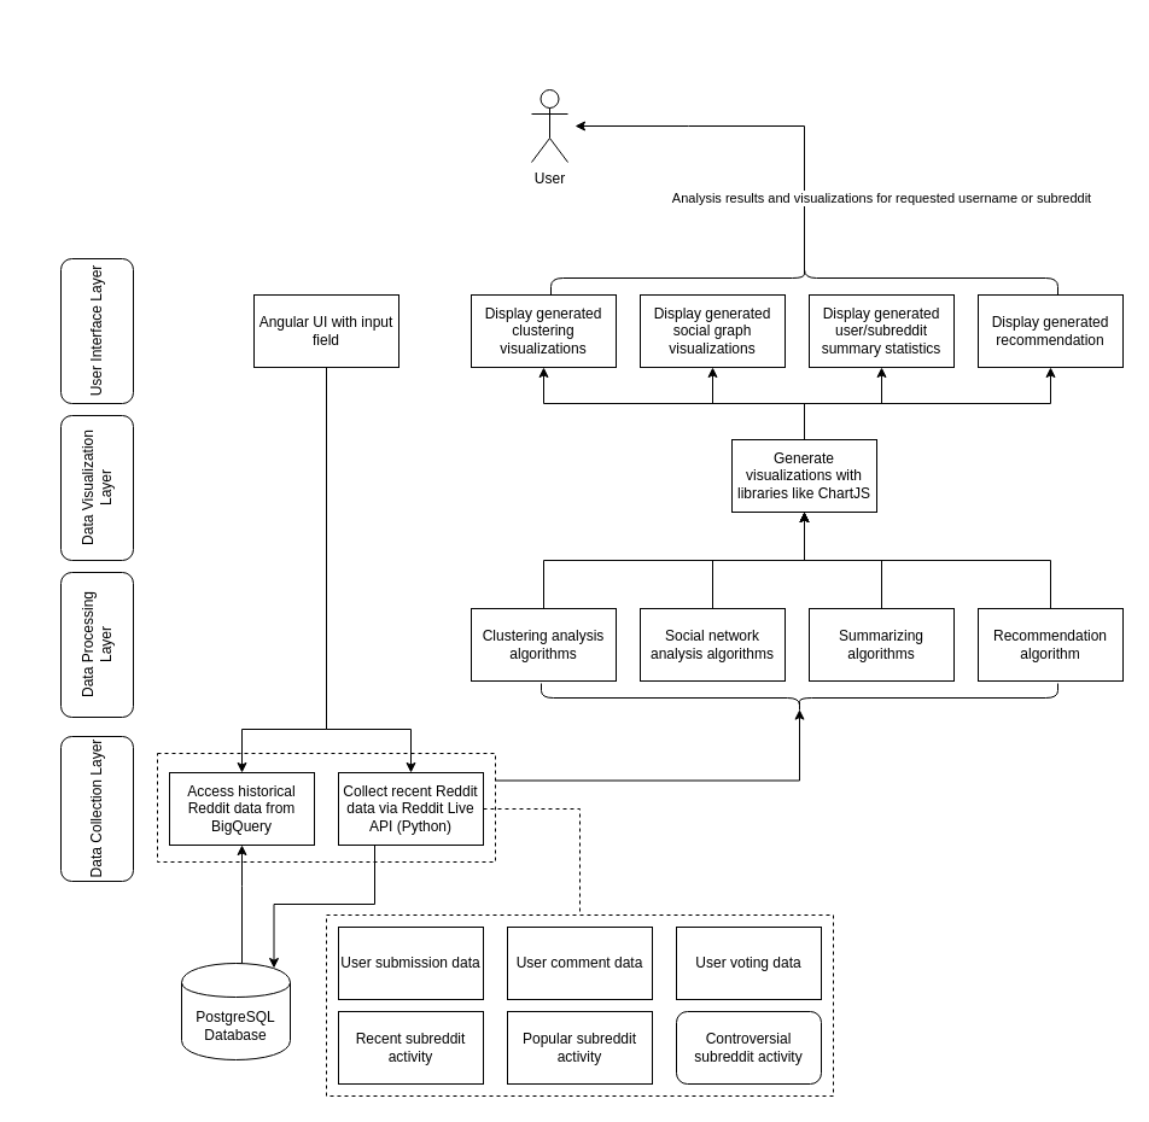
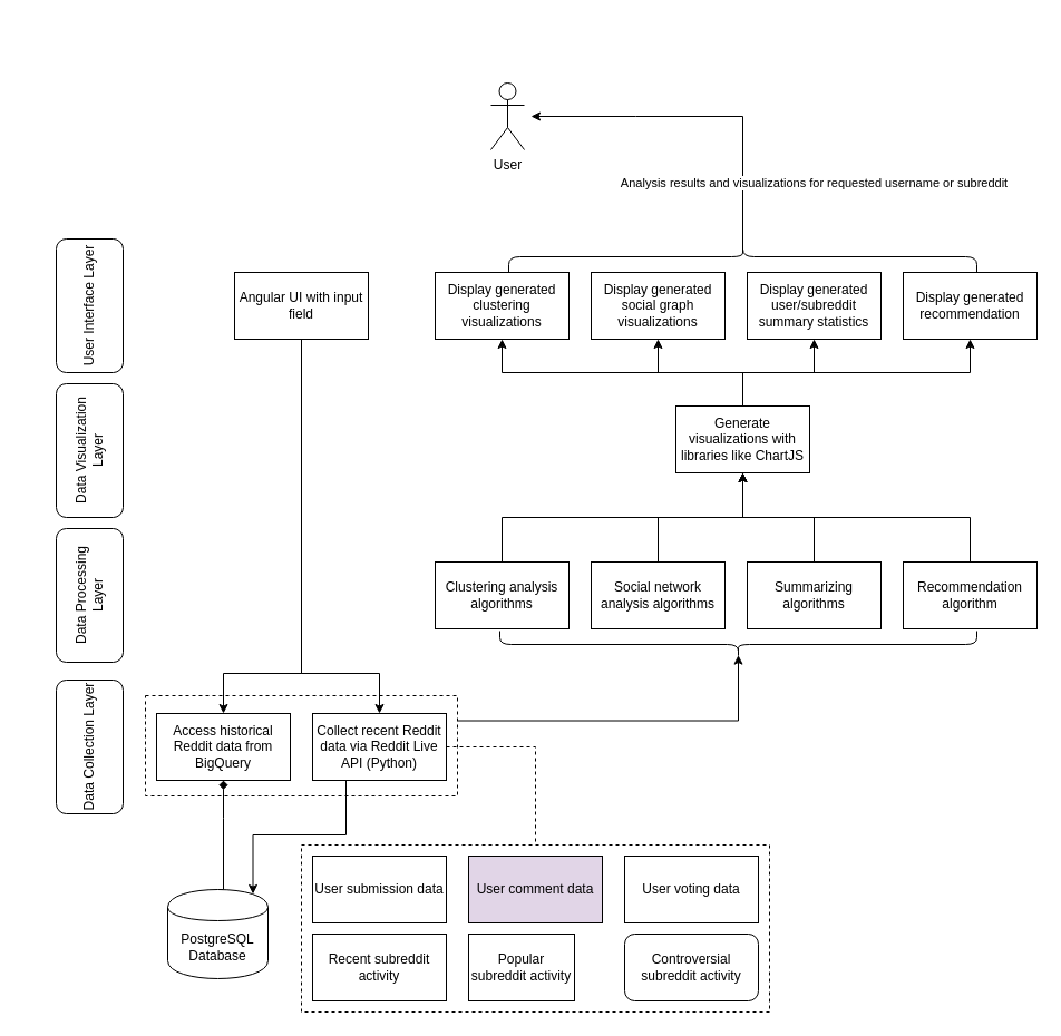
  <mxCell id="0" />
  <mxCell id="1" parent="0" />
  <mxCell id="2" style="edgeStyle=orthogonalEdgeStyle;rounded=0;orthogonalLoop=1;jettySize=auto;html=1;exitX=1;exitY=0.25;exitDx=0;exitDy=0;entryX=0.1;entryY=0.5;entryDx=0;entryDy=0;entryPerimeter=0;startArrow=none;startFill=0;endArrow=classic;endFill=1;" edge="1" parent="1" source="3" target="44"><mxGeometry relative="1" as="geometry" /></mxCell>
  <mxCell id="3" value="" style="rounded=0;whiteSpace=wrap;html=1;dashed=1;" vertex="1" parent="1"><mxGeometry x="130" y="624" width="280" height="90" as="geometry" /></mxCell>
  <mxCell id="4" value="" style="rounded=0;whiteSpace=wrap;html=1;dashed=1;" vertex="1" parent="1"><mxGeometry x="270" y="758" width="420" height="150" as="geometry" /></mxCell>
  <mxCell id="5" value="User" style="shape=umlActor;verticalLabelPosition=bottom;labelBackgroundColor=#ffffff;verticalAlign=top;html=1;outlineConnect=0;" vertex="1" parent="1"><mxGeometry x="440" y="74" width="30" height="60" as="geometry" /></mxCell>
  <mxCell id="6" value="User Interface Layer" style="rounded=1;whiteSpace=wrap;html=1;rotation=-90;" vertex="1" parent="1"><mxGeometry x="20" y="244" width="120" height="60" as="geometry" /></mxCell>
  <mxCell id="7" style="edgeStyle=orthogonalEdgeStyle;rounded=0;orthogonalLoop=1;jettySize=auto;html=1;exitX=0.5;exitY=1;exitDx=0;exitDy=0;startArrow=none;startFill=0;endArrow=classic;endFill=1;" edge="1" parent="1" source="9" target="18"><mxGeometry relative="1" as="geometry"><Array as="points"><mxPoint x="270" y="604" /><mxPoint x="200" y="604" /></Array></mxGeometry></mxCell>
  <mxCell id="8" style="edgeStyle=orthogonalEdgeStyle;rounded=0;orthogonalLoop=1;jettySize=auto;html=1;exitX=0.5;exitY=1;exitDx=0;exitDy=0;startArrow=none;startFill=0;endArrow=classic;endFill=1;" edge="1" parent="1" source="9" target="21"><mxGeometry relative="1" as="geometry"><Array as="points"><mxPoint x="270" y="604" /><mxPoint x="340" y="604" /></Array></mxGeometry></mxCell>
  <mxCell id="9" value="Angular UI with input field" style="rounded=0;whiteSpace=wrap;html=1;" vertex="1" parent="1"><mxGeometry x="210" y="244" width="120" height="60" as="geometry" /></mxCell>
  <mxCell id="10" value="Display generated clustering visualizations" style="rounded=0;whiteSpace=wrap;html=1;" vertex="1" parent="1"><mxGeometry x="390" y="244" width="120" height="60" as="geometry" /></mxCell>
  <mxCell id="11" value="Display generated social graph visualizations" style="rounded=0;whiteSpace=wrap;html=1;" vertex="1" parent="1"><mxGeometry x="530" y="244" width="120" height="60" as="geometry" /></mxCell>
  <mxCell id="12" value="Display generated user/subreddit summary statistics" style="rounded=0;whiteSpace=wrap;html=1;" vertex="1" parent="1"><mxGeometry x="670" y="244" width="120" height="60" as="geometry" /></mxCell>
  <mxCell id="13" value="Display generated recommendation" style="rounded=0;whiteSpace=wrap;html=1;" vertex="1" parent="1"><mxGeometry x="810" y="244" width="120" height="60" as="geometry" /></mxCell>
  <mxCell id="14" value="" style="shape=curlyBracket;whiteSpace=wrap;html=1;rounded=1;rotation=90;" vertex="1" parent="1"><mxGeometry x="652" y="20" width="28" height="420" as="geometry" /></mxCell>
  <mxCell id="15" value="Analysis results and visualizations for requested username or subreddit" style="endArrow=classic;html=1;rounded=0;" edge="1" parent="1"><mxGeometry x="-0.613" y="-64" width="50" height="50" relative="1" as="geometry"><mxPoint x="666" y="224" as="sourcePoint" /><mxPoint x="476" y="104" as="targetPoint" /><Array as="points"><mxPoint x="666" y="104" /><mxPoint x="570" y="104" /></Array><mxPoint as="offset" /></mxGeometry></mxCell>
  <mxCell id="16" value="Data Processing Layer" style="rounded=1;whiteSpace=wrap;html=1;rotation=-90;" vertex="1" parent="1"><mxGeometry x="20" y="504" width="120" height="60" as="geometry" /></mxCell>
  <mxCell id="17" value="Data Collection Layer" style="rounded=1;whiteSpace=wrap;html=1;rotation=-90;" vertex="1" parent="1"><mxGeometry x="20" y="640" width="120" height="60" as="geometry" /></mxCell>
  <mxCell id="18" value="Access historical Reddit data from BigQuery" style="rounded=0;whiteSpace=wrap;html=1;" vertex="1" parent="1"><mxGeometry x="140" y="640" width="120" height="60" as="geometry" /></mxCell>
  <mxCell id="19" style="edgeStyle=orthogonalEdgeStyle;rounded=0;orthogonalLoop=1;jettySize=auto;html=1;entryX=0.5;entryY=0;entryDx=0;entryDy=0;endArrow=none;endFill=0;dashed=1;exitX=1;exitY=0.5;exitDx=0;exitDy=0;" edge="1" parent="1" source="21" target="4"><mxGeometry relative="1" as="geometry"><mxPoint x="410" y="670" as="sourcePoint" /><Array as="points"><mxPoint x="480" y="670" /></Array></mxGeometry></mxCell>
  <mxCell id="20" style="edgeStyle=orthogonalEdgeStyle;rounded=0;orthogonalLoop=1;jettySize=auto;html=1;exitX=0.25;exitY=1;exitDx=0;exitDy=0;entryX=0.85;entryY=0.05;entryDx=0;entryDy=0;entryPerimeter=0;endArrow=classic;endFill=1;startArrow=none;startFill=0;" edge="1" parent="1" source="21" target="29"><mxGeometry relative="1" as="geometry" /></mxCell>
  <mxCell id="21" value="Collect recent Reddit data via Reddit Live API (Python)" style="rounded=0;whiteSpace=wrap;html=1;" vertex="1" parent="1"><mxGeometry x="280" y="640" width="120" height="60" as="geometry" /></mxCell>
  <mxCell id="22" value="User submission data" style="rounded=0;whiteSpace=wrap;html=1;" vertex="1" parent="1"><mxGeometry x="280" y="768" width="120" height="60" as="geometry" /></mxCell>
- <mxCell id="23" value="User comment data" style="rounded=0;whiteSpace=wrap;html=1;" vertex="1" parent="1"><mxGeometry x="420" y="768" width="120" height="60" as="geometry" /></mxCell>
+ <mxCell id="23" value="User comment data" style="rounded=0;whiteSpace=wrap;html=1;fillColor=#e1d5e7;" vertex="1" parent="1"><mxGeometry x="420" y="768" width="120" height="60" as="geometry" /></mxCell>
  <mxCell id="24" value="User voting data" style="rounded=0;whiteSpace=wrap;html=1;" vertex="1" parent="1"><mxGeometry x="560" y="768" width="120" height="60" as="geometry" /></mxCell>
  <mxCell id="25" value="Recent subreddit activity" style="rounded=0;whiteSpace=wrap;html=1;" vertex="1" parent="1"><mxGeometry x="280" y="838" width="120" height="60" as="geometry" /></mxCell>
  <mxCell id="26" value="Controversial subreddit activity" style="whiteSpace=wrap;html=1;rounded=1;" vertex="1" parent="1"><mxGeometry x="560" y="838" width="120" height="60" as="geometry" /></mxCell>
- <mxCell id="27" value="Popular subreddit activity" style="rounded=0;whiteSpace=wrap;html=1;" vertex="1" parent="1"><mxGeometry x="420" y="838" width="120" height="60" as="geometry" /></mxCell>
- <mxCell id="28" style="edgeStyle=orthogonalEdgeStyle;rounded=0;orthogonalLoop=1;jettySize=auto;html=1;exitX=0.5;exitY=0;exitDx=0;exitDy=0;entryX=0.5;entryY=1;entryDx=0;entryDy=0;" edge="1" parent="1" source="29" target="18"><mxGeometry relative="1" as="geometry"><Array as="points"><mxPoint x="200" y="734" /><mxPoint x="200" y="734" /></Array></mxGeometry></mxCell>
+ <mxCell id="27" value="Popular subreddit activity" style="rounded=0;whiteSpace=wrap;html=1;" vertex="1" parent="1"><mxGeometry x="420" y="838" width="95" height="60" as="geometry" /></mxCell>
+ <mxCell id="28" style="edgeStyle=orthogonalEdgeStyle;rounded=0;orthogonalLoop=1;jettySize=auto;html=1;exitX=0.5;exitY=0;exitDx=0;exitDy=0;entryX=0.5;entryY=1;entryDx=0;entryDy=0;endArrow=diamond;" edge="1" parent="1" source="29" target="18"><mxGeometry relative="1" as="geometry"><Array as="points"><mxPoint x="200" y="734" /><mxPoint x="200" y="734" /></Array></mxGeometry></mxCell>
  <mxCell id="29" value="PostgreSQL Database" style="shape=cylinder;whiteSpace=wrap;html=1;boundedLbl=1;backgroundOutline=1;" vertex="1" parent="1"><mxGeometry x="150" y="798" width="90" height="80" as="geometry" /></mxCell>
  <mxCell id="30" style="edgeStyle=orthogonalEdgeStyle;rounded=0;orthogonalLoop=1;jettySize=auto;html=1;exitX=0.5;exitY=0;exitDx=0;exitDy=0;entryX=0.5;entryY=1;entryDx=0;entryDy=0;startArrow=none;startFill=0;endArrow=classic;endFill=1;" edge="1" parent="1" source="31" target="42"><mxGeometry relative="1" as="geometry" /></mxCell>
  <mxCell id="31" value="Clustering analysis algorithms" style="rounded=0;whiteSpace=wrap;html=1;" vertex="1" parent="1"><mxGeometry x="390" y="504" width="120" height="60" as="geometry" /></mxCell>
  <mxCell id="32" style="edgeStyle=orthogonalEdgeStyle;rounded=0;orthogonalLoop=1;jettySize=auto;html=1;exitX=0.5;exitY=0;exitDx=0;exitDy=0;startArrow=none;startFill=0;endArrow=classic;endFill=1;" edge="1" parent="1" source="33" target="42"><mxGeometry relative="1" as="geometry" /></mxCell>
  <mxCell id="33" value="Social network analysis algorithms" style="rounded=0;whiteSpace=wrap;html=1;" vertex="1" parent="1"><mxGeometry x="530" y="504" width="120" height="60" as="geometry" /></mxCell>
  <mxCell id="34" style="edgeStyle=orthogonalEdgeStyle;rounded=0;orthogonalLoop=1;jettySize=auto;html=1;exitX=0.5;exitY=0;exitDx=0;exitDy=0;entryX=0.5;entryY=1;entryDx=0;entryDy=0;startArrow=none;startFill=0;endArrow=classic;endFill=1;" edge="1" parent="1" source="35" target="42"><mxGeometry relative="1" as="geometry" /></mxCell>
  <mxCell id="35" value="Recommendation algorithm" style="rounded=0;whiteSpace=wrap;html=1;" vertex="1" parent="1"><mxGeometry x="810" y="504" width="120" height="60" as="geometry" /></mxCell>
  <mxCell id="36" style="edgeStyle=orthogonalEdgeStyle;rounded=0;orthogonalLoop=1;jettySize=auto;html=1;startArrow=none;startFill=0;endArrow=classic;endFill=1;" edge="1" parent="1" source="37" target="42"><mxGeometry relative="1" as="geometry" /></mxCell>
  <mxCell id="37" value="Summarizing algorithms" style="rounded=0;whiteSpace=wrap;html=1;" vertex="1" parent="1"><mxGeometry x="670" y="504" width="120" height="60" as="geometry" /></mxCell>
  <mxCell id="38" style="edgeStyle=orthogonalEdgeStyle;rounded=0;orthogonalLoop=1;jettySize=auto;html=1;exitX=0.5;exitY=0;exitDx=0;exitDy=0;entryX=0.5;entryY=1;entryDx=0;entryDy=0;startArrow=none;startFill=0;endArrow=classic;endFill=1;" edge="1" parent="1" source="42" target="10"><mxGeometry relative="1" as="geometry" /></mxCell>
  <mxCell id="39" style="edgeStyle=orthogonalEdgeStyle;rounded=0;orthogonalLoop=1;jettySize=auto;html=1;exitX=0.5;exitY=0;exitDx=0;exitDy=0;startArrow=none;startFill=0;endArrow=classic;endFill=1;" edge="1" parent="1" source="42" target="11"><mxGeometry relative="1" as="geometry" /></mxCell>
  <mxCell id="40" style="edgeStyle=orthogonalEdgeStyle;rounded=0;orthogonalLoop=1;jettySize=auto;html=1;exitX=0.5;exitY=0;exitDx=0;exitDy=0;startArrow=none;startFill=0;endArrow=classic;endFill=1;" edge="1" parent="1" source="42" target="12"><mxGeometry relative="1" as="geometry" /></mxCell>
  <mxCell id="41" style="edgeStyle=orthogonalEdgeStyle;rounded=0;orthogonalLoop=1;jettySize=auto;html=1;exitX=0.5;exitY=0;exitDx=0;exitDy=0;entryX=0.5;entryY=1;entryDx=0;entryDy=0;startArrow=none;startFill=0;endArrow=classic;endFill=1;" edge="1" parent="1" source="42" target="13"><mxGeometry relative="1" as="geometry" /></mxCell>
  <mxCell id="42" value="Generate visualizations with libraries like ChartJS" style="rounded=0;whiteSpace=wrap;html=1;" vertex="1" parent="1"><mxGeometry x="606" y="364" width="120" height="60" as="geometry" /></mxCell>
  <mxCell id="43" value="Data Visualization Layer" style="rounded=1;whiteSpace=wrap;html=1;rotation=-90;" vertex="1" parent="1"><mxGeometry x="20" y="374" width="120" height="60" as="geometry" /></mxCell>
  <mxCell id="44" value="" style="shape=curlyBracket;whiteSpace=wrap;html=1;rounded=1;rotation=-90;" vertex="1" parent="1"><mxGeometry x="650" y="364" width="24" height="428" as="geometry" /></mxCell>
